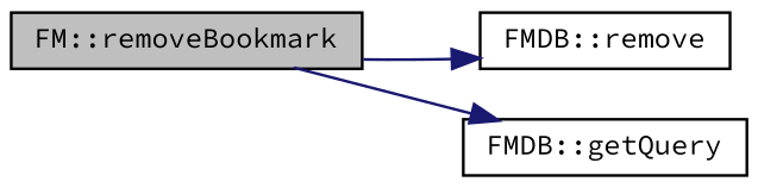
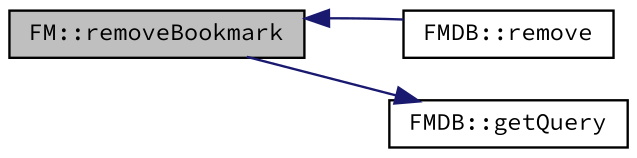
  digraph {
    fontname="Source Code Pro"
    rankdir=LR
    node [color=black fillcolor=white fontname="Source Code Pro" fontsize=10 shape=record style=filled]
    edge [color=midnightblue fontname="Source Code Pro" fontsize=10 labelfontname=Helvetica labelfontsize=10 style=solid]
    n1 [fillcolor=grey75 fontcolor=black height=0.2 label="FM::removeBookmark" width=0.4]
    n2 [height=0.2 label="FMDB::remove" width=0.4]
    n3 [height=0.2 label="FMDB::getQuery" width=0.4]
-   n1 -> n2
+   n2 -> n1
    n1 -> n3
  }
